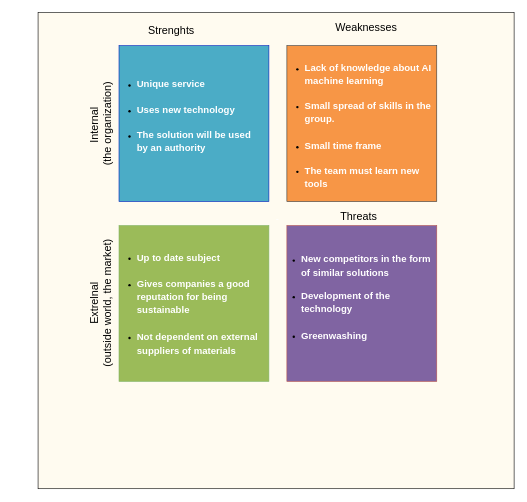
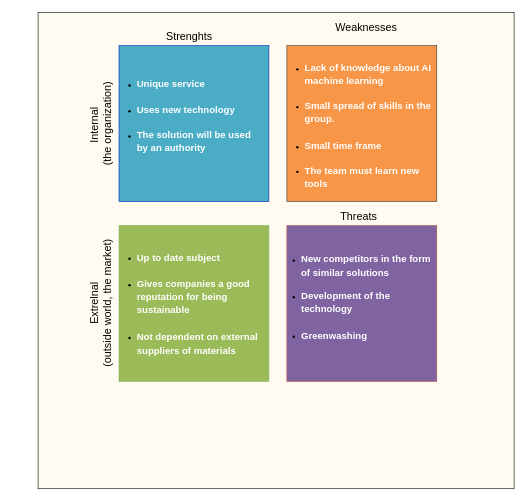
  <mxCell id="0" />
  <mxCell id="1" parent="0" />
  <mxCell id="2" value="" style="whiteSpace=wrap;html=1;aspect=fixed;fillColor=#fffbf0;" vertex="1" parent="1"><mxGeometry x="63" y="20" width="794" height="794" as="geometry" /></mxCell>
  <mxCell id="3" value="" style="rounded=0;whiteSpace=wrap;html=1;fillColor=#4bacc6;strokeColor=#001DBC;fontColor=#ffffff;" vertex="1" parent="1"><mxGeometry x="198" y="75" width="250" height="260" as="geometry" /></mxCell>
  <mxCell id="4" value="" style="rounded=0;whiteSpace=wrap;html=1;fillColor=#f79646;strokeColor=#36393d;" vertex="1" parent="1"><mxGeometry x="478" y="75" width="250" height="260" as="geometry" /></mxCell>
  <mxCell id="5" value="" style="rounded=0;whiteSpace=wrap;html=1;fillColor=#9bbb59;strokeColor=#82b366;" vertex="1" parent="1"><mxGeometry x="198" y="375" width="250" height="260" as="geometry" /></mxCell>
  <mxCell id="6" value="" style="rounded=0;whiteSpace=wrap;html=1;fillColor=#8064a2;strokeColor=#b85450;" vertex="1" parent="1"><mxGeometry x="478" y="375" width="250" height="260" as="geometry" /></mxCell>
- <mxCell id="7" value="&lt;span style=&quot;font-size: 18px;&quot;&gt;Strenghts&amp;nbsp;&lt;/span&gt;" style="text;html=1;strokeColor=none;fillColor=none;align=center;verticalAlign=middle;whiteSpace=wrap;rounded=0;" vertex="1" parent="1"><mxGeometry x="258" y="35" width="60" height="30" as="geometry" /></mxCell>
+ <mxCell id="7" value="&lt;span style=&quot;font-size: 18px;&quot;&gt;Strenghts&amp;nbsp;&lt;/span&gt;" style="text;html=1;strokeColor=none;fillColor=none;align=center;verticalAlign=middle;whiteSpace=wrap;rounded=0;" vertex="1" parent="1"><mxGeometry x="288" y="45" width="60" height="30" as="geometry" /></mxCell>
  <mxCell id="8" value="&lt;span style=&quot;font-size: 18px;&quot;&gt;Weaknesses&amp;nbsp;&lt;/span&gt;" style="text;html=1;strokeColor=none;fillColor=none;align=center;verticalAlign=middle;whiteSpace=wrap;rounded=0;" vertex="1" parent="1"><mxGeometry x="583" y="30" width="60" height="30" as="geometry" /></mxCell>
  <mxCell id="9" value="&lt;span style=&quot;font-size: 18px;&quot;&gt;Threats&lt;/span&gt;" style="text;html=1;strokeColor=none;fillColor=none;align=center;verticalAlign=middle;whiteSpace=wrap;rounded=0;" vertex="1" parent="1"><mxGeometry x="568" y="345" width="60" height="30" as="geometry" /></mxCell>
  <mxCell id="10" value="&lt;br&gt;Internal&amp;nbsp;&lt;br&gt;(the organization)" style="text;html=1;strokeColor=none;fillColor=none;align=center;verticalAlign=middle;whiteSpace=wrap;rounded=0;fontSize=18;rotation=270;" vertex="1" parent="1"><mxGeometry x="78" y="190" width="160" height="30" as="geometry" /></mxCell>
  <mxCell id="11" value="&lt;br&gt;Extrelnal&lt;br&gt;(outside world, the market)" style="text;html=1;strokeColor=none;fillColor=none;align=center;verticalAlign=middle;whiteSpace=wrap;rounded=0;fontSize=18;rotation=270;" vertex="1" parent="1"><mxGeometry x="20.5" y="490" width="275" height="30" as="geometry" /></mxCell>
  <mxCell id="12" value="&lt;font color=&quot;#ffffff&quot; style=&quot;font-size: 18px;&quot;&gt;&lt;br&gt;&lt;/font&gt;&lt;ul style=&quot;margin-top: 0px; margin-bottom: 0px; padding-inline-start: 48px;&quot;&gt;&lt;li style=&quot;list-style-type: disc; font-family: Arial; background-color: transparent; font-variant-numeric: normal; font-variant-east-asian: normal; vertical-align: baseline;&quot; aria-level=&quot;1&quot; dir=&quot;ltr&quot;&gt;&lt;p style=&quot;line-height: 1.38; margin-top: 0pt; margin-bottom: 0pt;&quot; role=&quot;presentation&quot; dir=&quot;ltr&quot;&gt;&lt;font color=&quot;#ffffff&quot; size=&quot;3&quot;&gt;&lt;b&gt;&lt;span style=&quot;background-color: transparent; font-family: Helvetica;&quot;&gt;Lack of knowledge&amp;nbsp;&lt;/span&gt;&lt;span style=&quot;background-color: transparent; font-family: Helvetica;&quot;&gt;about AI machine learning&lt;/span&gt;&lt;/b&gt;&lt;/font&gt;&lt;/p&gt;&lt;/li&gt;&lt;/ul&gt;&lt;div&gt;&lt;font color=&quot;#ffffff&quot; size=&quot;3&quot;&gt;&lt;b&gt;&lt;br&gt;&lt;/b&gt;&lt;/font&gt;&lt;/div&gt;&lt;ul style=&quot;margin-top: 0px; margin-bottom: 0px; padding-inline-start: 48px;&quot;&gt;&lt;li style=&quot;list-style-type: disc; background-color: transparent; font-variant-numeric: normal; font-variant-east-asian: normal; vertical-align: baseline;&quot; aria-level=&quot;1&quot; dir=&quot;ltr&quot;&gt;&lt;p style=&quot;line-height: 1.38; margin-top: 0pt; margin-bottom: 0pt;&quot; role=&quot;presentation&quot; dir=&quot;ltr&quot;&gt;&lt;font color=&quot;#ffffff&quot; size=&quot;3&quot;&gt;&lt;span style=&quot;background-color: transparent;&quot;&gt;&lt;b&gt;Small spread of skills in the group.&lt;/b&gt;&lt;br&gt;&lt;/span&gt;&lt;span style=&quot;background-color: transparent;&quot;&gt;&amp;nbsp;&lt;/span&gt;&lt;/font&gt;&lt;/p&gt;&lt;/li&gt;&lt;li style=&quot;list-style-type: disc; background-color: transparent; font-variant-numeric: normal; font-variant-east-asian: normal; vertical-align: baseline;&quot; aria-level=&quot;1&quot; dir=&quot;ltr&quot;&gt;&lt;p style=&quot;line-height: 1.38; margin-top: 0pt; margin-bottom: 0pt;&quot; role=&quot;presentation&quot; dir=&quot;ltr&quot;&gt;&lt;b style=&quot;background-color: transparent;&quot;&gt;&lt;font color=&quot;#ffffff&quot; size=&quot;3&quot;&gt;Small time frame&lt;/font&gt;&lt;/b&gt;&lt;/p&gt;&lt;/li&gt;&lt;/ul&gt;&lt;div&gt;&lt;b&gt;&lt;font color=&quot;#ffffff&quot; size=&quot;3&quot;&gt;&lt;br&gt;&lt;/font&gt;&lt;/b&gt;&lt;/div&gt;&lt;ul style=&quot;margin-top: 0px; margin-bottom: 0px; padding-inline-start: 48px;&quot;&gt;&lt;li style=&quot;list-style-type: disc; background-color: transparent; font-variant-numeric: normal; font-variant-east-asian: normal; vertical-align: baseline;&quot; aria-level=&quot;1&quot; dir=&quot;ltr&quot;&gt;&lt;p style=&quot;line-height: 1.38; margin-top: 0pt; margin-bottom: 0pt;&quot; role=&quot;presentation&quot; dir=&quot;ltr&quot;&gt;&lt;span style=&quot;background-color: transparent;&quot;&gt;&lt;font color=&quot;#ffffff&quot; size=&quot;3&quot;&gt;&lt;b&gt;The team must learn new tools&lt;/b&gt;&lt;br&gt;&lt;/font&gt;&lt;/span&gt;&lt;/p&gt;&lt;/li&gt;&lt;/ul&gt;&lt;font color=&quot;#ffffff&quot; size=&quot;3&quot;&gt;&amp;nbsp;&lt;br&gt;&lt;br&gt;-&lt;/font&gt;" style="text;html=1;strokeColor=none;fillColor=none;align=left;verticalAlign=middle;whiteSpace=wrap;rounded=0;fontSize=12;" vertex="1" parent="1"><mxGeometry x="458" y="124" width="270" height="206" as="geometry" /></mxCell>
  <mxCell id="13" value="&lt;span style=&quot;font-variant-numeric: normal; font-variant-east-asian: normal; vertical-align: baseline;&quot;&gt;&lt;b&gt;&lt;font color=&quot;#ffffff&quot; style=&quot;font-size: 18px;&quot;&gt;&lt;br&gt;&lt;/font&gt;&lt;/b&gt;&lt;ul style=&quot;margin-top: 0px; margin-bottom: 0px; padding-inline-start: 48px;&quot;&gt;&lt;li style=&quot;font-family: Helvetica; list-style-type: disc; background-color: transparent; font-variant-numeric: normal; font-variant-east-asian: normal; vertical-align: baseline;&quot; aria-level=&quot;1&quot; dir=&quot;ltr&quot;&gt;&lt;p style=&quot;line-height: 1.38; margin-top: 0pt; margin-bottom: 0pt;&quot; role=&quot;presentation&quot; dir=&quot;ltr&quot;&gt;&lt;b&gt;&lt;font color=&quot;#ffffff&quot; size=&quot;3&quot;&gt;&lt;span style=&quot;background-color: transparent;&quot;&gt;Up to date subject&lt;/span&gt;&lt;span style=&quot;background-color: transparent; font-variant-numeric: normal; font-variant-east-asian: normal; font-family: Arial; vertical-align: baseline;&quot;&gt;&lt;br&gt;&lt;br&gt;&lt;/span&gt;&lt;/font&gt;&lt;/b&gt;&lt;/p&gt;&lt;/li&gt;&lt;li style=&quot;list-style-type: disc; background-color: transparent; font-variant-numeric: normal; font-variant-east-asian: normal; vertical-align: baseline;&quot; aria-level=&quot;1&quot; dir=&quot;ltr&quot;&gt;&lt;p style=&quot;line-height: 1.38; margin-top: 0pt; margin-bottom: 0pt;&quot; role=&quot;presentation&quot; dir=&quot;ltr&quot;&gt;&lt;span style=&quot;background-color: transparent; font-variant-numeric: normal; font-variant-east-asian: normal; vertical-align: baseline;&quot;&gt;&lt;b&gt;&lt;font size=&quot;3&quot;&gt;&lt;font color=&quot;#ffffff&quot; face=&quot;Arial&quot;&gt;Gives companies a good reputation for being sustainable&lt;br&gt;&lt;br&gt;&lt;/font&gt;&lt;/font&gt;&lt;/b&gt;&lt;/span&gt;&lt;/p&gt;&lt;/li&gt;&lt;li style=&quot;list-style-type: disc; background-color: transparent; font-variant-numeric: normal; font-variant-east-asian: normal; vertical-align: baseline;&quot; aria-level=&quot;1&quot; dir=&quot;ltr&quot;&gt;&lt;p style=&quot;line-height: 1.38; margin-top: 0pt; margin-bottom: 0pt;&quot; role=&quot;presentation&quot; dir=&quot;ltr&quot;&gt;&lt;span style=&quot;background-color: transparent;&quot;&gt;&lt;font face=&quot;Arial&quot;&gt;&lt;b&gt;&lt;font color=&quot;#ffffff&quot; size=&quot;3&quot;&gt;Not dependent on external suppliers of materials&lt;/font&gt;&lt;/b&gt;&lt;br&gt;&lt;/font&gt;&lt;/span&gt;&lt;/p&gt;&lt;/li&gt;&lt;/ul&gt;&lt;/span&gt;" style="text;html=1;strokeColor=none;fillColor=none;align=left;verticalAlign=middle;whiteSpace=wrap;rounded=0;fontSize=12;" vertex="1" parent="1"><mxGeometry x="178" y="385" width="260" height="220" as="geometry" /></mxCell>
  <mxCell id="14" value="&lt;span id=&quot;docs-internal-guid-a5337600-7fff-5e10-133d-67bc3004752b&quot;&gt;&lt;ul style=&quot;margin-top:0;margin-bottom:0;padding-inline-start:48px;&quot;&gt;&lt;li aria-level=&quot;1&quot; style=&quot;list-style-type: disc; font-family: Arial; background-color: transparent; font-variant-numeric: normal; font-variant-east-asian: normal; vertical-align: baseline;&quot; dir=&quot;ltr&quot;&gt;&lt;p role=&quot;presentation&quot; style=&quot;line-height: 1.38; margin-top: 0pt; margin-bottom: 0pt;&quot; dir=&quot;ltr&quot;&gt;&lt;font style=&quot;&quot;&gt;&lt;span style=&quot;background-color: transparent; font-weight: 700; font-variant-numeric: normal; font-variant-east-asian: normal; vertical-align: baseline;&quot;&gt;&lt;font color=&quot;#ffffff&quot; style=&quot;font-size: 16px;&quot;&gt;Unique service&lt;/font&gt;&lt;/span&gt;&lt;/font&gt;&lt;/p&gt;&lt;/li&gt;&lt;/ul&gt;&lt;div&gt;&lt;font color=&quot;#ffffff&quot; style=&quot;font-size: 18px;&quot; face=&quot;Arial&quot;&gt;&lt;br&gt;&lt;/font&gt;&lt;/div&gt;&lt;ul style=&quot;margin-top:0;margin-bottom:0;padding-inline-start:48px;&quot;&gt;&lt;li style=&quot;list-style-type: disc; font-family: Arial; background-color: transparent; font-variant-numeric: normal; font-variant-east-asian: normal; vertical-align: baseline;&quot; aria-level=&quot;1&quot; dir=&quot;ltr&quot;&gt;&lt;p style=&quot;line-height: 1.38; margin-top: 0pt; margin-bottom: 0pt;&quot; role=&quot;presentation&quot; dir=&quot;ltr&quot;&gt;&lt;font color=&quot;#ffffff&quot; size=&quot;3&quot;&gt;&lt;span style=&quot;background-color: transparent; font-weight: 700; font-variant-numeric: normal; font-variant-east-asian: normal; vertical-align: baseline;&quot;&gt;Uses new technology&lt;/span&gt;&lt;/font&gt;&lt;/p&gt;&lt;/li&gt;&lt;/ul&gt;&lt;div&gt;&lt;font color=&quot;#ffffff&quot; size=&quot;3&quot; face=&quot;Arial&quot;&gt;&lt;br&gt;&lt;/font&gt;&lt;/div&gt;&lt;ul style=&quot;margin-top:0;margin-bottom:0;padding-inline-start:48px;&quot;&gt;&lt;li aria-level=&quot;1&quot; style=&quot;list-style-type: disc; font-family: Arial; background-color: transparent; font-variant-numeric: normal; font-variant-east-asian: normal; vertical-align: baseline;&quot; dir=&quot;ltr&quot;&gt;&lt;p role=&quot;presentation&quot; style=&quot;line-height:1.38;margin-top:0pt;margin-bottom:0pt;&quot; dir=&quot;ltr&quot;&gt;&lt;span style=&quot;font-variant-numeric: normal; font-variant-east-asian: normal; vertical-align: baseline;&quot;&gt;&lt;span style=&quot;font-variant-numeric: normal; font-variant-east-asian: normal; vertical-align: baseline;&quot;&gt;&lt;b&gt;&lt;font color=&quot;#ffffff&quot; size=&quot;3&quot;&gt;The solution will be used by an authority&amp;nbsp;&lt;/font&gt;&lt;/b&gt;&lt;/span&gt;&lt;/span&gt;&lt;/p&gt;&lt;/li&gt;&lt;/ul&gt;&lt;br&gt;&lt;/span&gt;" style="text;html=1;strokeColor=none;fillColor=none;align=left;verticalAlign=middle;whiteSpace=wrap;rounded=0;fontSize=12;" vertex="1" parent="1"><mxGeometry x="178" y="75" width="260" height="250" as="geometry" /></mxCell>
  <mxCell id="15" value="&lt;ul style=&quot;margin-top: 0px; margin-bottom: 0px; padding-inline-start: 48px;&quot;&gt;&lt;li style=&quot;list-style-type: disc; background-color: transparent; font-variant-numeric: normal; font-variant-east-asian: normal; vertical-align: baseline;&quot; aria-level=&quot;1&quot; dir=&quot;ltr&quot;&gt;&lt;p style=&quot;line-height: 1.38; margin-top: 0pt; margin-bottom: 0pt;&quot; role=&quot;presentation&quot; dir=&quot;ltr&quot;&gt;&lt;span style=&quot;background-color: transparent;&quot;&gt;&lt;font color=&quot;#ffffff&quot; style=&quot;&quot;&gt;&lt;b style=&quot;&quot;&gt;&lt;font style=&quot;font-size: 16px;&quot;&gt;New&amp;nbsp;competitors in the form of similar solutions&lt;/font&gt;&lt;br&gt;&lt;br&gt;&lt;/b&gt;&lt;/font&gt;&lt;/span&gt;&lt;/p&gt;&lt;/li&gt;&lt;li style=&quot;list-style-type: disc; background-color: transparent; font-variant-numeric: normal; font-variant-east-asian: normal; vertical-align: baseline;&quot; aria-level=&quot;1&quot; dir=&quot;ltr&quot;&gt;&lt;p style=&quot;line-height: 1.38; margin-top: 0pt; margin-bottom: 0pt;&quot; role=&quot;presentation&quot; dir=&quot;ltr&quot;&gt;&lt;span style=&quot;background-color: transparent;&quot;&gt;&lt;font color=&quot;#ffffff&quot; size=&quot;3&quot;&gt;&lt;b&gt;Development of the technology&amp;nbsp;&lt;br&gt;&lt;br&gt;&lt;/b&gt;&lt;/font&gt;&lt;/span&gt;&lt;/p&gt;&lt;/li&gt;&lt;li style=&quot;list-style-type: disc; background-color: transparent; font-variant-numeric: normal; font-variant-east-asian: normal; vertical-align: baseline;&quot; aria-level=&quot;1&quot; dir=&quot;ltr&quot;&gt;&lt;p style=&quot;line-height: 1.38; margin-top: 0pt; margin-bottom: 0pt;&quot; role=&quot;presentation&quot; dir=&quot;ltr&quot;&gt;&lt;span style=&quot;background-color: transparent;&quot;&gt;&lt;font color=&quot;#ffffff&quot; size=&quot;3&quot;&gt;&lt;b&gt;Greenwashing&lt;/b&gt;&lt;/font&gt;&lt;/span&gt;&lt;/p&gt;&lt;/li&gt;&lt;/ul&gt;" style="text;html=1;strokeColor=none;fillColor=none;align=left;verticalAlign=middle;whiteSpace=wrap;rounded=0;fontSize=12;" vertex="1" parent="1"><mxGeometry x="452" y="394" width="270" height="202" as="geometry" /></mxCell>
